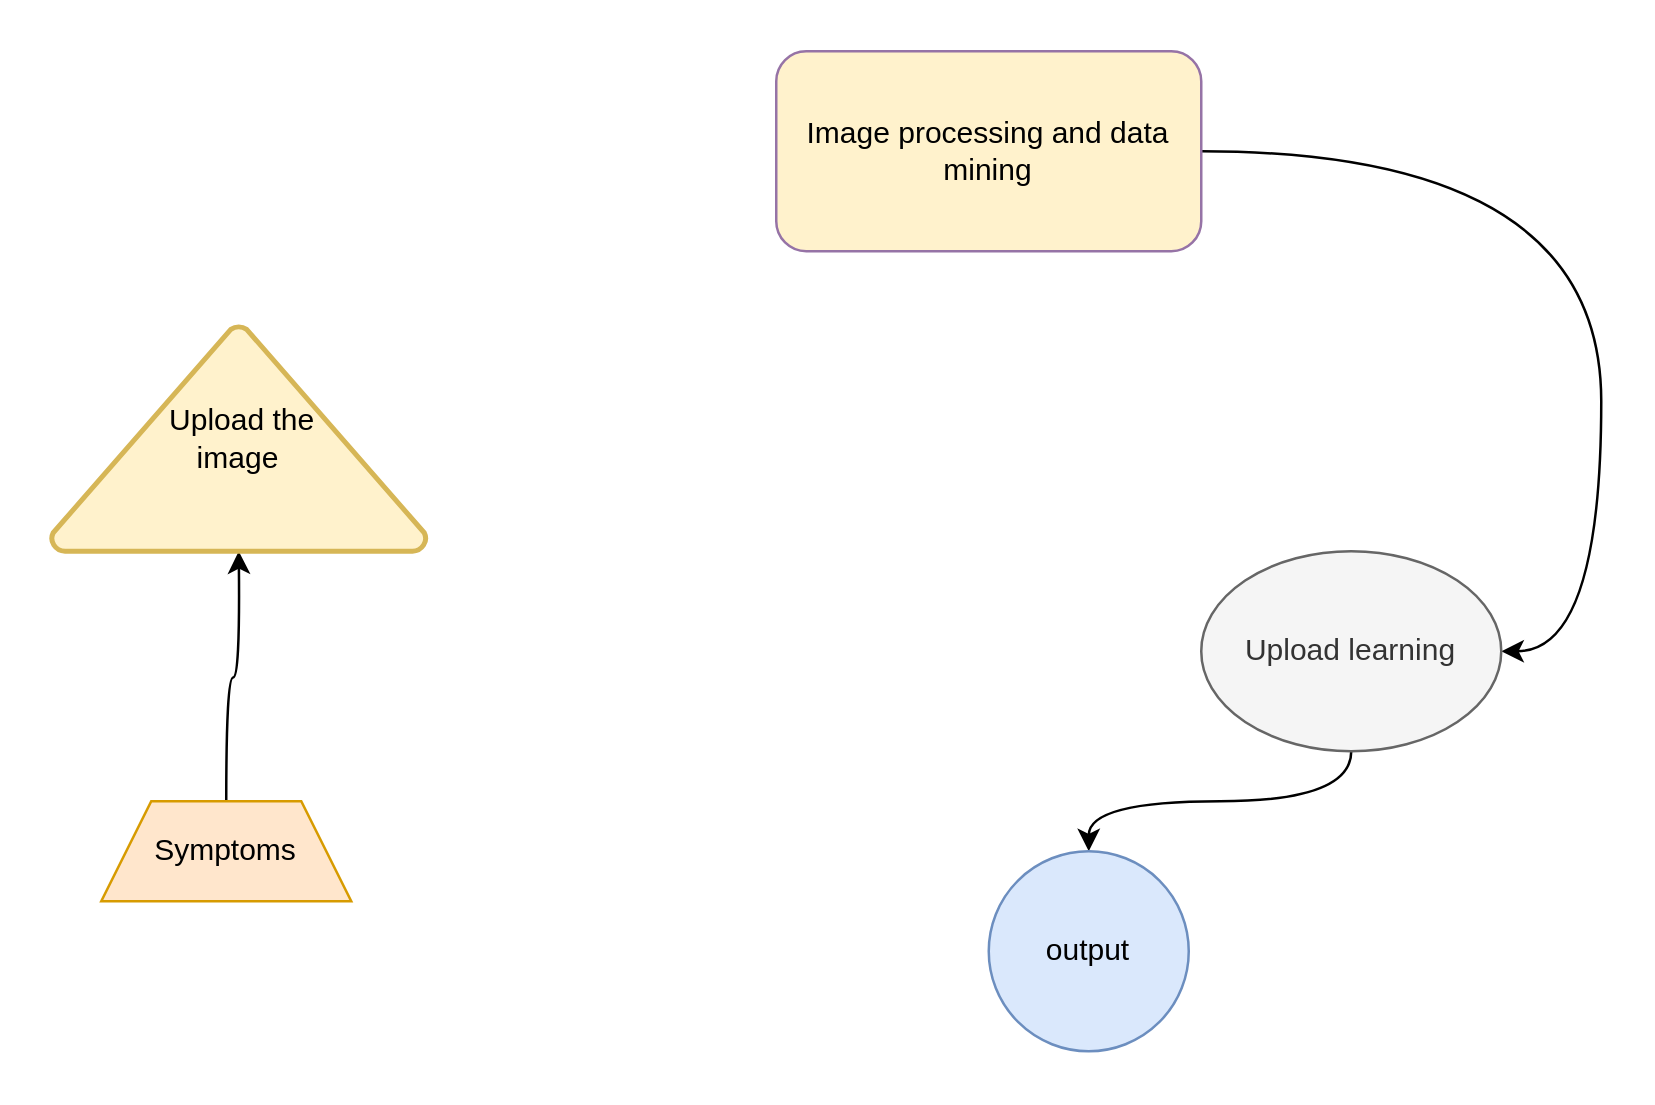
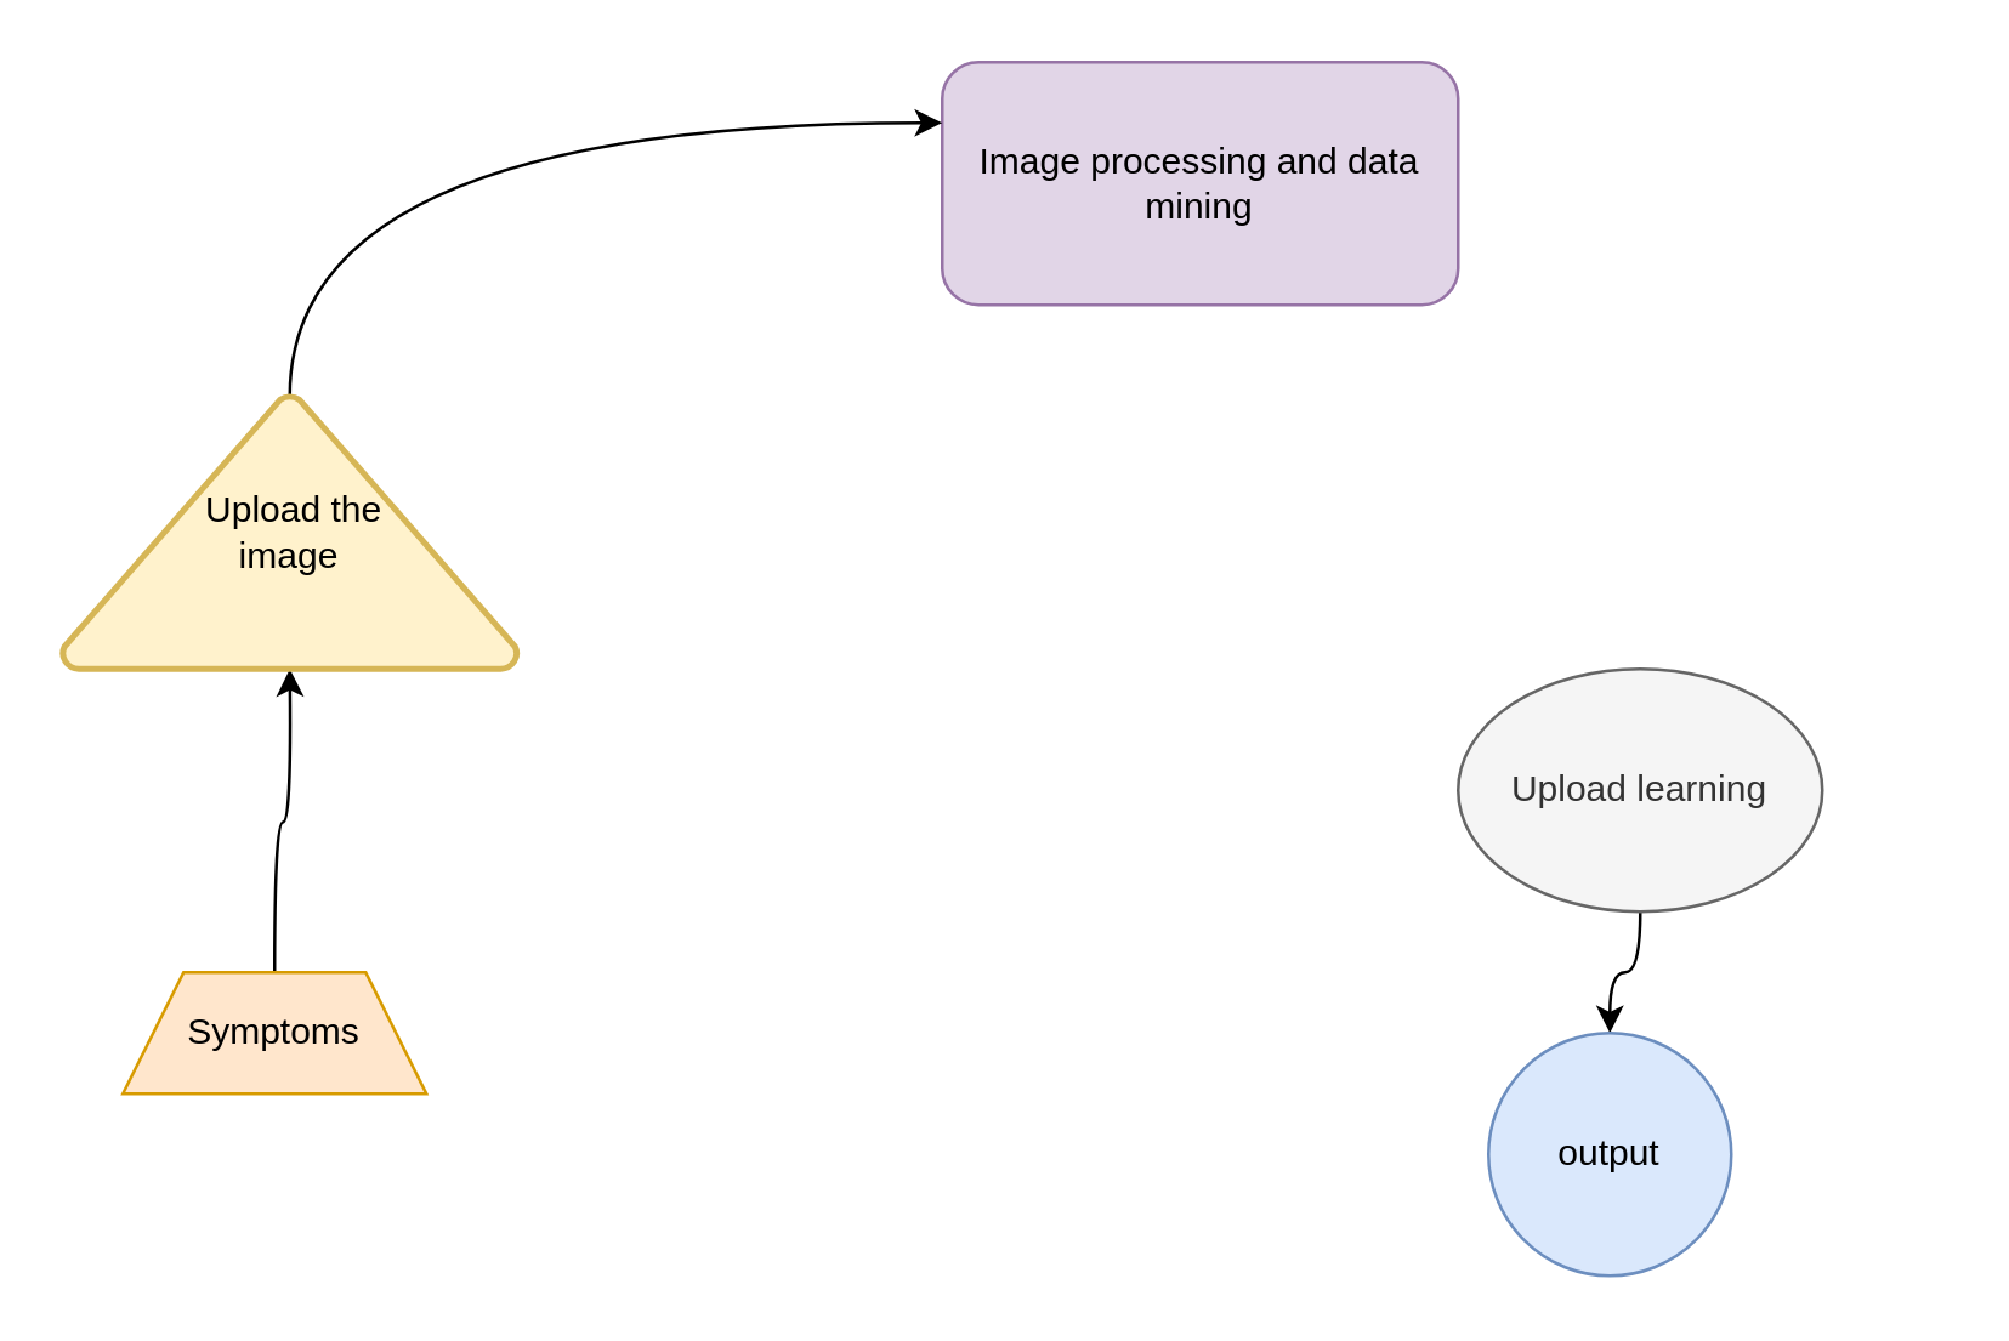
  <mxCell id="0" />
  <mxCell id="1" parent="0" />
  <mxCell id="2" style="edgeStyle=orthogonalEdgeStyle;curved=1;rounded=0;orthogonalLoop=1;jettySize=auto;html=1;exitX=0.5;exitY=0;exitDx=0;exitDy=0;entryX=0.5;entryY=0;entryDx=0;entryDy=0;" edge="1" parent="1" source="3"><mxGeometry relative="1" as="geometry"><mxPoint x="95" y="220" as="targetPoint" /></mxGeometry></mxCell>
  <mxCell id="3" value="Symptoms" style="shape=trapezoid;perimeter=trapezoidPerimeter;whiteSpace=wrap;html=1;fillColor=#ffe6cc;strokeColor=#d79b00;" vertex="1" parent="1"><mxGeometry x="40" y="320" width="100" height="40" as="geometry" /></mxCell>
- <mxCell id="4" style="edgeStyle=orthogonalEdgeStyle;curved=1;rounded=0;orthogonalLoop=1;jettySize=auto;html=1;exitX=1;exitY=0.5;exitDx=0;exitDy=0;entryX=1;entryY=0.5;entryDx=0;entryDy=0;" edge="1" parent="1" source="5" target="7"><mxGeometry relative="1" as="geometry"><Array as="points"><mxPoint x="640" y="60" /><mxPoint x="640" y="260" /></Array></mxGeometry></mxCell>
- <mxCell id="5" value="Image processing and data mining" style="rounded=1;whiteSpace=wrap;html=1;fillColor=#fff2cc;strokeColor=#9673a6;" vertex="1" parent="1"><mxGeometry x="310" y="20" width="170" height="80" as="geometry" /></mxCell>
+ <mxCell id="5" value="Image processing and data mining" style="rounded=1;whiteSpace=wrap;html=1;fillColor=#e1d5e7;strokeColor=#9673a6;" vertex="1" parent="1"><mxGeometry x="310" y="20" width="170" height="80" as="geometry" /></mxCell>
  <mxCell id="6" style="edgeStyle=orthogonalEdgeStyle;curved=1;rounded=0;orthogonalLoop=1;jettySize=auto;html=1;exitX=0.5;exitY=1;exitDx=0;exitDy=0;entryX=0.5;entryY=0;entryDx=0;entryDy=0;" edge="1" parent="1" source="7" target="8"><mxGeometry relative="1" as="geometry" /></mxCell>
  <mxCell id="7" value="Upload learning" style="ellipse;whiteSpace=wrap;html=1;fillColor=#f5f5f5;strokeColor=#666666;fontColor=#333333;" vertex="1" parent="1"><mxGeometry x="480" y="220" width="120" height="80" as="geometry" /></mxCell>
- <mxCell id="8" value="output" style="ellipse;whiteSpace=wrap;html=1;aspect=fixed;fillColor=#dae8fc;strokeColor=#6c8ebf;" vertex="1" parent="1"><mxGeometry x="395" y="340" width="80" height="80" as="geometry" /></mxCell>
+ <mxCell id="8" value="output" style="ellipse;whiteSpace=wrap;html=1;aspect=fixed;fillColor=#dae8fc;strokeColor=#6c8ebf;" vertex="1" parent="1"><mxGeometry x="490" y="340" width="80" height="80" as="geometry" /></mxCell>
+ <mxCell id="9" style="edgeStyle=orthogonalEdgeStyle;curved=1;rounded=0;orthogonalLoop=1;jettySize=auto;html=1;exitX=0.5;exitY=0;exitDx=0;exitDy=0;exitPerimeter=0;entryX=0;entryY=0.25;entryDx=0;entryDy=0;" edge="1" parent="1" source="10" target="5"><mxGeometry relative="1" as="geometry" /></mxCell>
  <mxCell id="10" value="&amp;nbsp;Upload the&lt;br&gt;&amp;nbsp;image&amp;nbsp;" style="strokeWidth=2;html=1;shape=mxgraph.flowchart.extract_or_measurement;whiteSpace=wrap;fillColor=#fff2cc;strokeColor=#d6b656;" vertex="1" parent="1"><mxGeometry x="20" y="130" width="150" height="90" as="geometry" /></mxCell>
